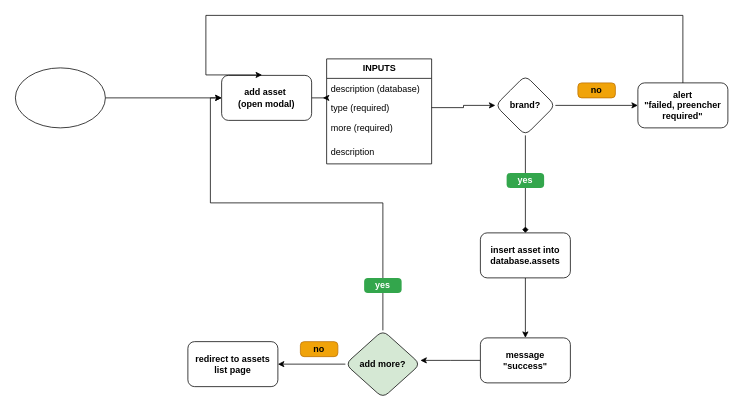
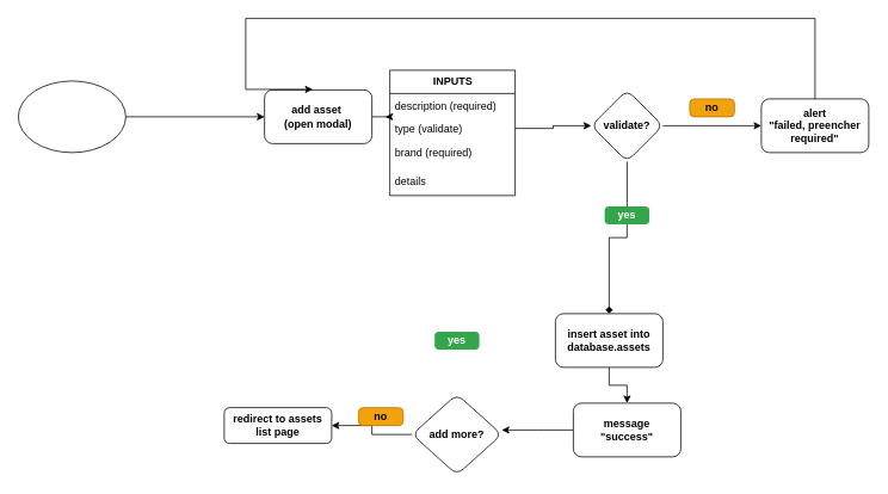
  <mxCell id="0" />
  <mxCell id="1" parent="0" />
  <mxCell id="2" value="" style="edgeStyle=orthogonalEdgeStyle;rounded=0;orthogonalLoop=1;jettySize=auto;html=1;" edge="1" parent="1" source="3" target="10"><mxGeometry relative="1" as="geometry" /></mxCell>
  <mxCell id="3" value="" style="ellipse;whiteSpace=wrap;html=1;" vertex="1" parent="1"><mxGeometry x="20" y="90" width="120" height="80" as="geometry" /></mxCell>
  <mxCell id="4" value="INPUTS" style="swimlane;fontStyle=1;childLayout=stackLayout;horizontal=1;startSize=26;fillColor=none;horizontalStack=0;resizeParent=1;resizeParentMax=0;resizeLast=0;collapsible=1;marginBottom=0;html=1;" vertex="1" parent="1"><mxGeometry x="435" y="78" width="140" height="140" as="geometry" /></mxCell>
- <mxCell id="5" value="description (database)" style="text;strokeColor=none;fillColor=none;align=left;verticalAlign=top;spacingLeft=4;spacingRight=4;overflow=hidden;rotatable=0;points=[[0,0.5],[1,0.5]];portConstraint=eastwest;whiteSpace=wrap;html=1;" vertex="1" parent="4"><mxGeometry y="26" width="140" height="26" as="geometry" /></mxCell>
- <mxCell id="6" value="type (required)" style="text;strokeColor=none;fillColor=none;align=left;verticalAlign=top;spacingLeft=4;spacingRight=4;overflow=hidden;rotatable=0;points=[[0,0.5],[1,0.5]];portConstraint=eastwest;whiteSpace=wrap;html=1;" vertex="1" parent="4"><mxGeometry y="52" width="140" height="26" as="geometry" /></mxCell>
- <mxCell id="7" value="more (required)" style="text;strokeColor=none;fillColor=none;align=left;verticalAlign=top;spacingLeft=4;spacingRight=4;overflow=hidden;rotatable=0;points=[[0,0.5],[1,0.5]];portConstraint=eastwest;whiteSpace=wrap;html=1;" vertex="1" parent="4"><mxGeometry y="78" width="140" height="32" as="geometry" /></mxCell>
- <mxCell id="8" value="description" style="text;strokeColor=none;fillColor=none;align=left;verticalAlign=top;spacingLeft=4;spacingRight=4;overflow=hidden;rotatable=0;points=[[0,0.5],[1,0.5]];portConstraint=eastwest;whiteSpace=wrap;html=1;" vertex="1" parent="4"><mxGeometry y="110" width="140" height="30" as="geometry" /></mxCell>
+ <mxCell id="5" value="description (required)" style="text;strokeColor=none;fillColor=none;align=left;verticalAlign=top;spacingLeft=4;spacingRight=4;overflow=hidden;rotatable=0;points=[[0,0.5],[1,0.5]];portConstraint=eastwest;whiteSpace=wrap;html=1;" vertex="1" parent="4"><mxGeometry y="26" width="140" height="26" as="geometry" /></mxCell>
+ <mxCell id="6" value="type (validate)" style="text;strokeColor=none;fillColor=none;align=left;verticalAlign=top;spacingLeft=4;spacingRight=4;overflow=hidden;rotatable=0;points=[[0,0.5],[1,0.5]];portConstraint=eastwest;whiteSpace=wrap;html=1;" vertex="1" parent="4"><mxGeometry y="52" width="140" height="26" as="geometry" /></mxCell>
+ <mxCell id="7" value="brand (required)" style="text;strokeColor=none;fillColor=none;align=left;verticalAlign=top;spacingLeft=4;spacingRight=4;overflow=hidden;rotatable=0;points=[[0,0.5],[1,0.5]];portConstraint=eastwest;whiteSpace=wrap;html=1;" vertex="1" parent="4"><mxGeometry y="78" width="140" height="32" as="geometry" /></mxCell>
+ <mxCell id="8" value="details" style="text;strokeColor=none;fillColor=none;align=left;verticalAlign=top;spacingLeft=4;spacingRight=4;overflow=hidden;rotatable=0;points=[[0,0.5],[1,0.5]];portConstraint=eastwest;whiteSpace=wrap;html=1;" vertex="1" parent="4"><mxGeometry y="110" width="140" height="30" as="geometry" /></mxCell>
  <mxCell id="9" value="" style="edgeStyle=orthogonalEdgeStyle;rounded=0;orthogonalLoop=1;jettySize=auto;html=1;" edge="1" parent="1" source="10"><mxGeometry relative="1" as="geometry"><mxPoint x="430" y="130" as="targetPoint" /></mxGeometry></mxCell>
  <mxCell id="10" value="add asset&amp;nbsp;&lt;br&gt;(open modal)" style="rounded=1;whiteSpace=wrap;html=1;fontStyle=1" vertex="1" parent="1"><mxGeometry x="295" y="100" width="120" height="60" as="geometry" /></mxCell>
  <mxCell id="11" value="" style="edgeStyle=orthogonalEdgeStyle;rounded=0;orthogonalLoop=1;jettySize=auto;html=1;" edge="1" parent="1" source="13" target="15"><mxGeometry relative="1" as="geometry"><mxPoint x="790" y="140" as="sourcePoint" /></mxGeometry></mxCell>
  <mxCell id="12" style="edgeStyle=orthogonalEdgeStyle;rounded=0;orthogonalLoop=1;jettySize=auto;html=1;entryX=0.5;entryY=0;entryDx=0;entryDy=0;endArrow=diamond;" edge="1" parent="1" source="13" target="19"><mxGeometry relative="1" as="geometry"><mxPoint x="700" y="240" as="targetPoint" /></mxGeometry></mxCell>
- <mxCell id="13" value="brand?" style="rhombus;whiteSpace=wrap;html=1;rounded=1;fontStyle=1" vertex="1" parent="1"><mxGeometry x="660" y="100" width="80" height="80" as="geometry" /></mxCell>
+ <mxCell id="13" value="validate?" style="rhombus;whiteSpace=wrap;html=1;rounded=1;fontStyle=1" vertex="1" parent="1"><mxGeometry x="660" y="100" width="80" height="80" as="geometry" /></mxCell>
  <mxCell id="14" style="edgeStyle=orthogonalEdgeStyle;rounded=0;orthogonalLoop=1;jettySize=auto;html=1;" edge="1" parent="1" source="6" target="13"><mxGeometry relative="1" as="geometry" /></mxCell>
  <mxCell id="15" value="alert&lt;br&gt;&quot;failed, preencher required&quot;" style="whiteSpace=wrap;html=1;rounded=1;fontStyle=1" vertex="1" parent="1"><mxGeometry x="850" y="110" width="120" height="60" as="geometry" /></mxCell>
  <mxCell id="16" value="no" style="html=1;shadow=0;dashed=0;shape=mxgraph.bootstrap.rrect;rSize=5;strokeColor=#BD7000;strokeWidth=1;fillColor=#f0a30a;fontColor=#000000;whiteSpace=wrap;align=center;verticalAlign=middle;spacingLeft=0;fontStyle=1;fontSize=12;spacing=5;" vertex="1" parent="1"><mxGeometry x="770" y="110" width="50" height="20" as="geometry" /></mxCell>
  <mxCell id="17" value="yes" style="html=1;shadow=0;dashed=0;shape=mxgraph.bootstrap.rrect;rSize=5;strokeColor=none;strokeWidth=1;fillColor=#33A64C;fontColor=#FFFFFF;whiteSpace=wrap;align=center;verticalAlign=middle;spacingLeft=0;fontStyle=1;fontSize=12;spacing=5;" vertex="1" parent="1"><mxGeometry x="675" y="230" width="50" height="20" as="geometry" /></mxCell>
  <mxCell id="18" value="" style="edgeStyle=orthogonalEdgeStyle;rounded=0;orthogonalLoop=1;jettySize=auto;html=1;" edge="1" parent="1" source="19" target="22"><mxGeometry relative="1" as="geometry" /></mxCell>
- <mxCell id="19" value="insert asset into&lt;br&gt;database.assets" style="whiteSpace=wrap;html=1;rounded=1;fontStyle=1" vertex="1" parent="1"><mxGeometry x="640" y="310" width="120" height="60" as="geometry" /></mxCell>
+ <mxCell id="19" value="insert asset into&lt;br&gt;database.assets" style="whiteSpace=wrap;html=1;rounded=1;fontStyle=1" vertex="1" parent="1"><mxGeometry x="620" y="350" width="120" height="60" as="geometry" /></mxCell>
  <mxCell id="20" style="edgeStyle=orthogonalEdgeStyle;rounded=0;orthogonalLoop=1;jettySize=auto;html=1;entryX=0.449;entryY=-0.01;entryDx=0;entryDy=0;entryPerimeter=0;" edge="1" parent="1" source="15" target="10"><mxGeometry relative="1" as="geometry"><Array as="points"><mxPoint x="910" y="20" /><mxPoint x="274" y="20" /></Array></mxGeometry></mxCell>
  <mxCell id="21" value="" style="edgeStyle=orthogonalEdgeStyle;rounded=0;orthogonalLoop=1;jettySize=auto;html=1;" edge="1" parent="1" source="22"><mxGeometry relative="1" as="geometry"><mxPoint x="560" y="480" as="targetPoint" /></mxGeometry></mxCell>
  <mxCell id="22" value="message&lt;br&gt;&quot;success&quot;" style="whiteSpace=wrap;html=1;rounded=1;fontStyle=1" vertex="1" parent="1"><mxGeometry x="640" y="450" width="120" height="60" as="geometry" /></mxCell>
  <mxCell id="23" value="" style="edgeStyle=orthogonalEdgeStyle;rounded=0;orthogonalLoop=1;jettySize=auto;html=1;" edge="1" parent="1" source="25" target="26"><mxGeometry relative="1" as="geometry" /></mxCell>
- <mxCell id="24" style="edgeStyle=orthogonalEdgeStyle;rounded=0;orthogonalLoop=1;jettySize=auto;html=1;" edge="1" parent="1" source="25" target="10"><mxGeometry relative="1" as="geometry"><Array as="points"><mxPoint x="510" y="270" /><mxPoint x="280" y="270" /></Array></mxGeometry></mxCell>
- <mxCell id="25" value="add more?" style="rhombus;whiteSpace=wrap;html=1;rounded=1;fontStyle=1;fillColor=#d5e8d4;" vertex="1" parent="1"><mxGeometry x="460" y="440" width="100" height="90" as="geometry" /></mxCell>
- <mxCell id="26" value="redirect to assets list page" style="whiteSpace=wrap;html=1;rounded=1;fontStyle=1;" vertex="1" parent="1"><mxGeometry x="250" y="455" width="120" height="60" as="geometry" /></mxCell>
+ <mxCell id="25" value="add more?" style="rhombus;whiteSpace=wrap;html=1;rounded=1;fontStyle=1" vertex="1" parent="1"><mxGeometry x="460" y="440" width="100" height="90" as="geometry" /></mxCell>
+ <mxCell id="26" value="redirect to assets list page" style="whiteSpace=wrap;html=1;rounded=1;fontStyle=1;" vertex="1" parent="1"><mxGeometry x="250" y="455" width="120" height="40" as="geometry" /></mxCell>
  <mxCell id="27" value="yes" style="html=1;shadow=0;dashed=0;shape=mxgraph.bootstrap.rrect;rSize=5;strokeColor=none;strokeWidth=1;fillColor=#33A64C;fontColor=#FFFFFF;whiteSpace=wrap;align=center;verticalAlign=middle;spacingLeft=0;fontStyle=1;fontSize=12;spacing=5;" vertex="1" parent="1"><mxGeometry x="485" y="370" width="50" height="20" as="geometry" /></mxCell>
  <mxCell id="28" value="no" style="html=1;shadow=0;dashed=0;shape=mxgraph.bootstrap.rrect;rSize=5;strokeColor=#BD7000;strokeWidth=1;fillColor=#f0a30a;fontColor=#000000;whiteSpace=wrap;align=center;verticalAlign=middle;spacingLeft=0;fontStyle=1;fontSize=12;spacing=5;" vertex="1" parent="1"><mxGeometry x="400" y="455" width="50" height="20" as="geometry" /></mxCell>
